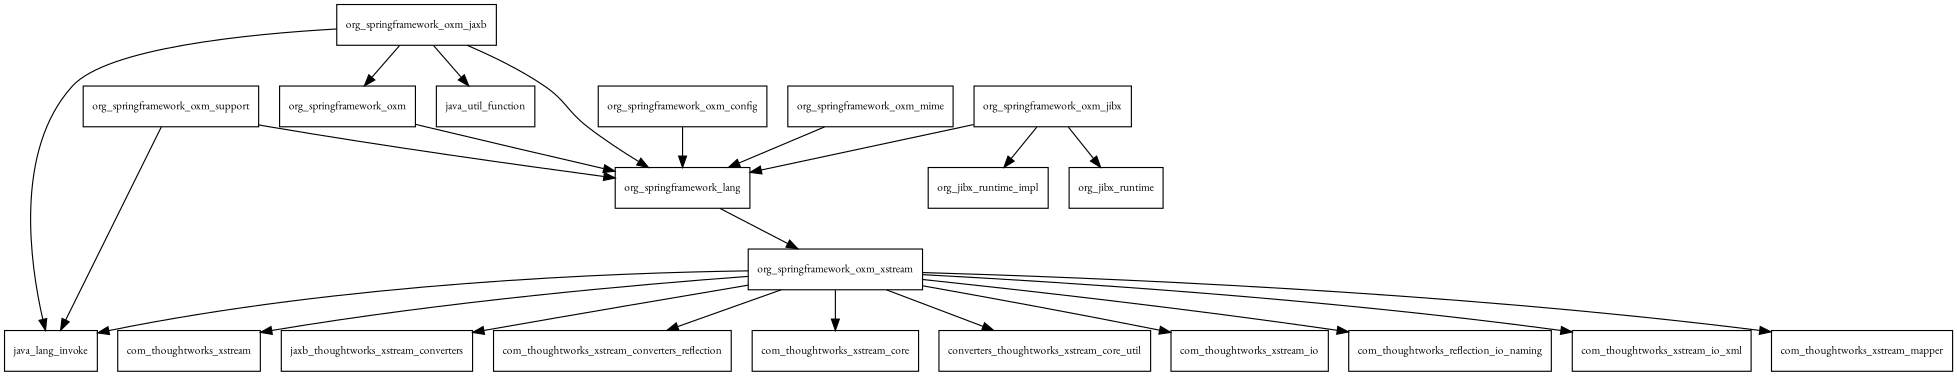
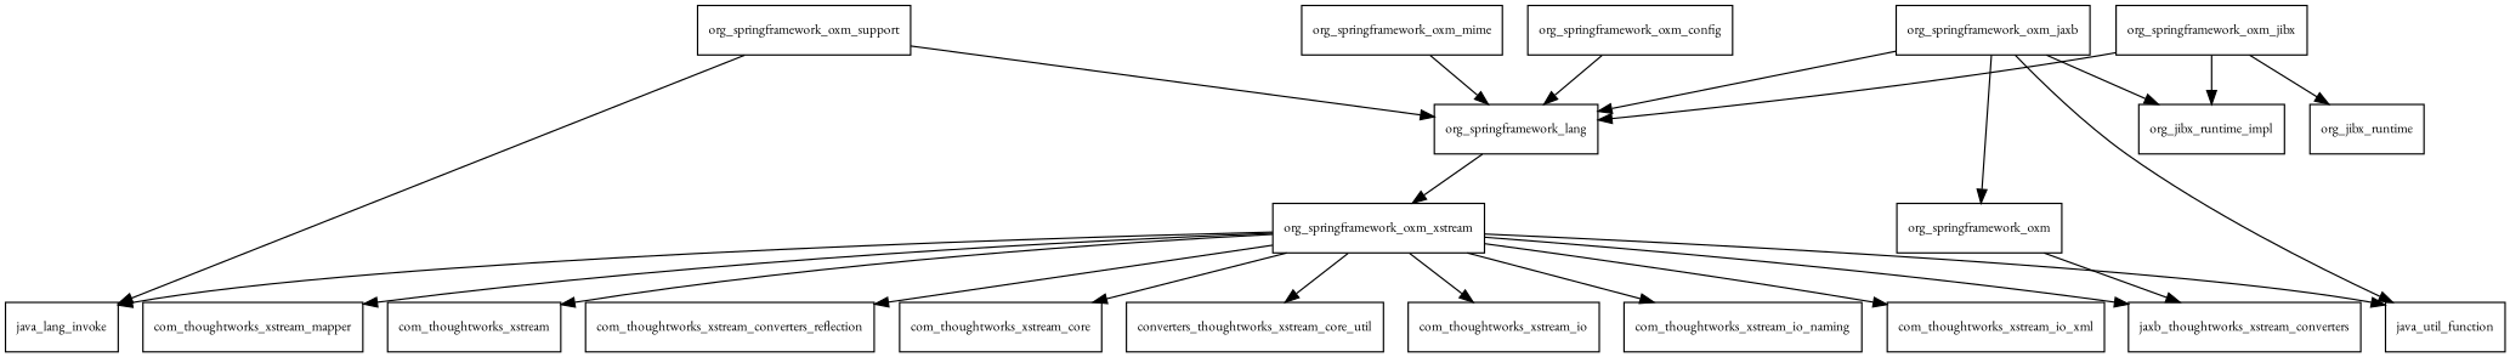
  digraph {
    fontname="EB Garamond"
    node [fontname="EB Garamond" fontsize=10.0 shape=box]
    edge [fontname="EB Garamond"]
    org_springframework_oxm
    org_springframework_lang
    org_springframework_oxm_xstream
    org_springframework_oxm_config
    org_springframework_oxm_jaxb
    java_lang_invoke
    java_util_function
    org_springframework_oxm_jibx
    org_jibx_runtime
    org_jibx_runtime_impl
    org_springframework_oxm_mime
    org_springframework_oxm_support
    com_thoughtworks_xstream
    n14 [label=jaxb_thoughtworks_xstream_converters]
    com_thoughtworks_xstream_converters_reflection
    com_thoughtworks_xstream_core
    n17 [label=converters_thoughtworks_xstream_core_util]
    com_thoughtworks_xstream_io
-   com_thoughtworks_xstream_io_naming [label=com_thoughtworks_reflection_io_naming]
+   com_thoughtworks_xstream_io_naming
    com_thoughtworks_xstream_io_xml
    com_thoughtworks_xstream_mapper
-   org_springframework_oxm -> org_springframework_lang
+   org_springframework_oxm -> n14
    org_springframework_lang -> org_springframework_oxm_xstream
    org_springframework_oxm_xstream -> java_lang_invoke
+   org_springframework_oxm_xstream -> java_util_function
    org_springframework_oxm_xstream -> com_thoughtworks_xstream
    org_springframework_oxm_xstream -> n14
    org_springframework_oxm_xstream -> com_thoughtworks_xstream_converters_reflection
    org_springframework_oxm_xstream -> com_thoughtworks_xstream_core
    org_springframework_oxm_xstream -> n17
    org_springframework_oxm_xstream -> com_thoughtworks_xstream_io
    org_springframework_oxm_xstream -> com_thoughtworks_xstream_io_naming
    org_springframework_oxm_xstream -> com_thoughtworks_xstream_io_xml
    org_springframework_oxm_xstream -> com_thoughtworks_xstream_mapper
    org_springframework_oxm_config -> org_springframework_lang
    org_springframework_oxm_jaxb -> org_springframework_oxm
    org_springframework_oxm_jaxb -> org_springframework_lang
-   org_springframework_oxm_jaxb -> java_lang_invoke
+   org_springframework_oxm_jaxb -> org_jibx_runtime_impl
    org_springframework_oxm_jaxb -> java_util_function
    org_springframework_oxm_jibx -> org_springframework_lang
    org_springframework_oxm_jibx -> org_jibx_runtime
    org_springframework_oxm_jibx -> org_jibx_runtime_impl
    org_springframework_oxm_mime -> org_springframework_lang
    org_springframework_oxm_support -> org_springframework_lang
    org_springframework_oxm_support -> java_lang_invoke
  }
